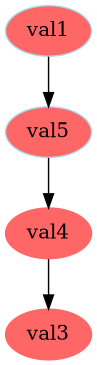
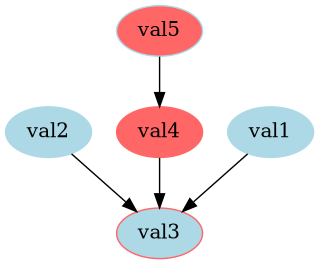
  digraph {
    node [color=lightblue style=filled]
-   n2 [color="#ff6666" label=val3]
+   n1 [label=val2]
+   n2 [color="#ff6666" label=val3 fillcolor=lightblue]
    n3 [color="#ff6666" label=val4]
-   n4 [label=val1 fillcolor="#ff6666"]
+   n4 [label=val1]
    n5 [fillcolor="#ff6666" label=val5]
+   n1 -> n2
    n3 -> n2
-   n4 -> n5
+   n4 -> n2
    n5 -> n3
  }
